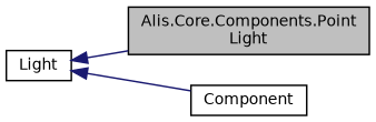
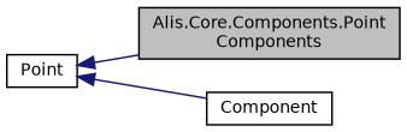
  digraph {
    rankdir=LR
    node [color=black fillcolor=white fontname=Helvetica fontsize=10 shape=record style=filled]
    edge [color=midnightblue dir=back fontname=Helvetica fontsize=10 labelfontname=Helvetica labelfontsize=10 style=solid]
-   n1 [fillcolor=grey75 fontcolor=black height=0.2 label="Alis.Core.Components.Point\lLight" width=0.4]
-   n2 [height=0.2 label=Light width=0.4]
+   n1 [fillcolor=grey75 fontcolor=black height=0.2 label="Alis.Core.Components.Point\lComponents" width=0.4]
+   n2 [height=0.2 label=Point width=0.4]
    n3 [height=0.2 label=Component width=0.4]
    n2 -> n1
    n2 -> n3
  }
